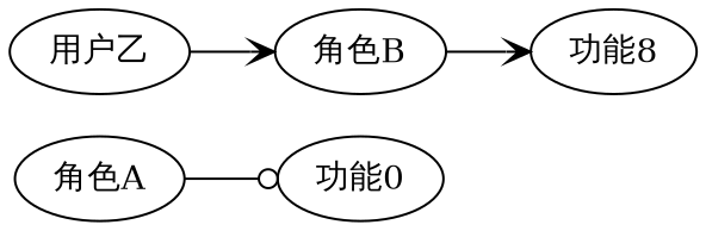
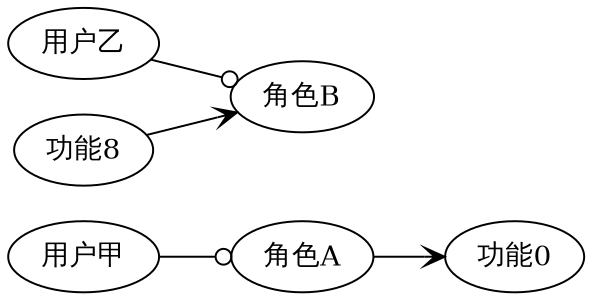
  digraph {
    rankdir=LR
    edge [arrowhead=odot]
+   n1 [label="用户甲"]
    n2 [label="角色A"]
    n3 [label="功能0"]
    n4 [label="用户乙"]
    n5 [label="角色B"]
    n6 [label="功能8"]
-   n2 -> n3
-   n4 -> n5 [arrowhead=vee]
-   n5 -> n6 [arrowhead=vee]
+   n1 -> n2
+   n2 -> n3 [arrowhead=vee]
+   n4 -> n5
+   n6 -> n5 [arrowhead=vee]
  }
